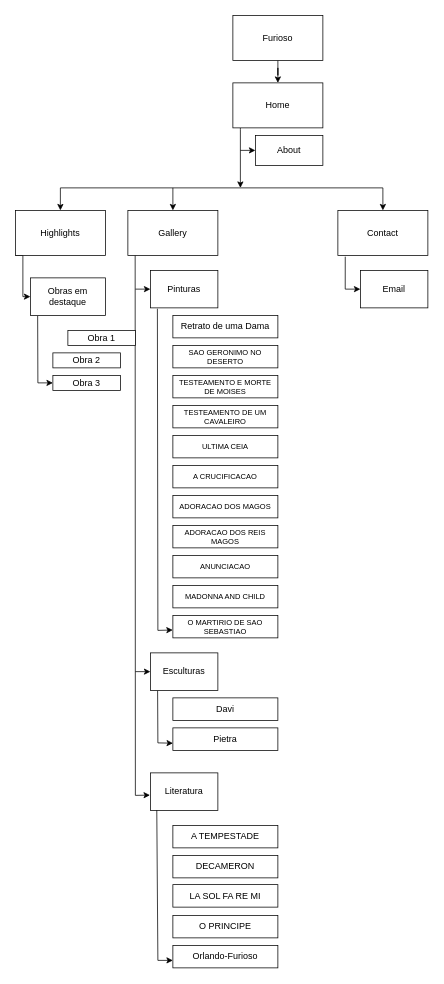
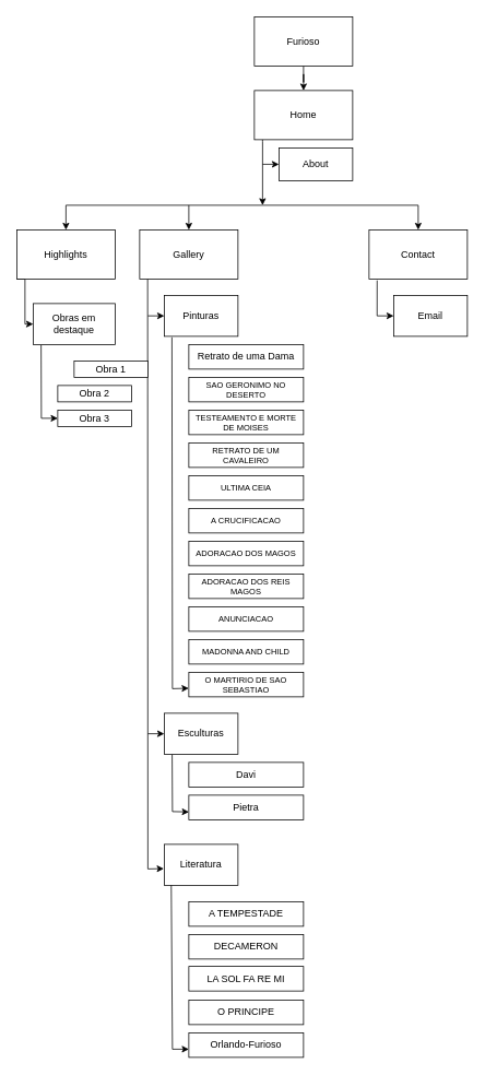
  <mxCell id="0" />
  <mxCell id="1" parent="0" />
  <mxCell id="2" value="" style="edgeStyle=orthogonalEdgeStyle;rounded=0;orthogonalLoop=1;jettySize=auto;html=1;exitX=0;exitY=1;exitDx=0;exitDy=0;entryX=0;entryY=0.5;entryDx=0;entryDy=0;" parent="1" source="3" target="16" edge="1"><mxGeometry relative="1" as="geometry"><mxPoint x="90" y="370" as="targetPoint" /><Array as="points"><mxPoint x="30" y="395" /></Array></mxGeometry></mxCell>
  <mxCell id="3" value="Highlights" style="rounded=0;whiteSpace=wrap;html=1;" parent="1" vertex="1"><mxGeometry x="20" y="280" width="120" height="60" as="geometry" /></mxCell>
  <mxCell id="4" value="Gallery" style="rounded=0;whiteSpace=wrap;html=1;" parent="1" vertex="1"><mxGeometry x="170" y="280" width="120" height="60" as="geometry" /></mxCell>
  <mxCell id="5" value="About" style="rounded=0;whiteSpace=wrap;html=1;" parent="1" vertex="1"><mxGeometry x="340" y="180" width="90" height="40" as="geometry" /></mxCell>
  <mxCell id="6" value="" style="edgeStyle=orthogonalEdgeStyle;rounded=0;orthogonalLoop=1;jettySize=auto;html=1;exitX=0.082;exitY=1.029;exitDx=0;exitDy=0;exitPerimeter=0;entryX=0;entryY=0.5;entryDx=0;entryDy=0;" parent="1" source="7" target="25" edge="1"><mxGeometry relative="1" as="geometry"><mxPoint x="510" y="370" as="targetPoint" /></mxGeometry></mxCell>
  <mxCell id="7" value="Contact" style="rounded=0;whiteSpace=wrap;html=1;" parent="1" vertex="1"><mxGeometry x="450" y="280" width="120" height="60" as="geometry" /></mxCell>
  <mxCell id="8" value="" style="edgeStyle=orthogonalEdgeStyle;rounded=0;orthogonalLoop=1;jettySize=auto;html=1;" parent="1" source="9" target="11" edge="1"><mxGeometry relative="1" as="geometry" /></mxCell>
  <mxCell id="9" value="Furioso" style="rounded=0;whiteSpace=wrap;html=1;" parent="1" vertex="1"><mxGeometry x="310" y="20" width="120" height="60" as="geometry" /></mxCell>
  <mxCell id="10" value="" style="edgeStyle=orthogonalEdgeStyle;rounded=0;orthogonalLoop=1;jettySize=auto;html=1;exitX=0.083;exitY=1;exitDx=0;exitDy=0;exitPerimeter=0;" parent="1" source="11" edge="1"><mxGeometry relative="1" as="geometry"><mxPoint x="320" y="250" as="targetPoint" /><Array as="points"><mxPoint x="320" y="172" /></Array></mxGeometry></mxCell>
  <mxCell id="11" value="Home" style="rounded=0;whiteSpace=wrap;html=1;" parent="1" vertex="1"><mxGeometry x="310" y="110" width="120" height="60" as="geometry" /></mxCell>
  <mxCell id="12" value="" style="endArrow=none;html=1;rounded=0;" parent="1" edge="1"><mxGeometry width="50" height="50" relative="1" as="geometry"><mxPoint x="80" y="250" as="sourcePoint" /><mxPoint x="510" y="250" as="targetPoint" /></mxGeometry></mxCell>
  <mxCell id="13" value="" style="endArrow=classic;html=1;rounded=0;entryX=0.5;entryY=0;entryDx=0;entryDy=0;" parent="1" target="3" edge="1"><mxGeometry width="50" height="50" relative="1" as="geometry"><mxPoint x="80" y="250" as="sourcePoint" /><mxPoint x="430" y="280" as="targetPoint" /></mxGeometry></mxCell>
  <mxCell id="14" value="" style="endArrow=classic;html=1;rounded=0;entryX=0.5;entryY=0;entryDx=0;entryDy=0;" parent="1" target="4" edge="1"><mxGeometry width="50" height="50" relative="1" as="geometry"><mxPoint x="230" y="250" as="sourcePoint" /><mxPoint x="100" y="290" as="targetPoint" /></mxGeometry></mxCell>
  <mxCell id="15" value="" style="endArrow=classic;html=1;rounded=0;entryX=0.5;entryY=0;entryDx=0;entryDy=0;" parent="1" target="7" edge="1"><mxGeometry width="50" height="50" relative="1" as="geometry"><mxPoint x="510" y="250" as="sourcePoint" /><mxPoint x="110" y="300" as="targetPoint" /></mxGeometry></mxCell>
  <mxCell id="16" value="Obras em destaque" style="rounded=0;whiteSpace=wrap;html=1;" vertex="1" parent="1"><mxGeometry x="40" y="370" width="100" height="50" as="geometry" /></mxCell>
  <mxCell id="17" value="" style="endArrow=none;html=1;rounded=0;entryX=0.097;entryY=1.015;entryDx=0;entryDy=0;entryPerimeter=0;" edge="1" parent="1" target="16"><mxGeometry width="50" height="50" relative="1" as="geometry"><mxPoint x="50" y="510" as="sourcePoint" /><mxPoint x="40" y="421" as="targetPoint" /></mxGeometry></mxCell>
  <mxCell id="18" value="" style="endArrow=classic;html=1;rounded=0;entryX=0;entryY=0.5;entryDx=0;entryDy=0;" edge="1" parent="1" target="49"><mxGeometry width="50" height="50" relative="1" as="geometry"><mxPoint x="50" y="510" as="sourcePoint" /><mxPoint x="60" y="490" as="targetPoint" /></mxGeometry></mxCell>
  <mxCell id="19" value="" style="edgeStyle=orthogonalEdgeStyle;rounded=0;orthogonalLoop=1;jettySize=auto;html=1;" edge="1" parent="1" target="20"><mxGeometry relative="1" as="geometry"><mxPoint x="180" y="385" as="sourcePoint" /><mxPoint x="180" y="380" as="targetPoint" /><Array as="points"><mxPoint x="190" y="385" /><mxPoint x="190" y="385" /></Array></mxGeometry></mxCell>
  <mxCell id="20" value="Pinturas" style="rounded=0;whiteSpace=wrap;html=1;" vertex="1" parent="1"><mxGeometry x="200" y="360" width="90" height="50" as="geometry" /></mxCell>
  <mxCell id="21" value="" style="endArrow=none;html=1;rounded=0;entryX=0.081;entryY=1.005;entryDx=0;entryDy=0;entryPerimeter=0;" edge="1" parent="1" target="4"><mxGeometry width="50" height="50" relative="1" as="geometry"><mxPoint x="180" y="1060" as="sourcePoint" /><mxPoint x="50" y="431" as="targetPoint" /></mxGeometry></mxCell>
  <mxCell id="22" value="Esculturas" style="rounded=0;whiteSpace=wrap;html=1;" vertex="1" parent="1"><mxGeometry x="200" y="870" width="90" height="50" as="geometry" /></mxCell>
  <mxCell id="23" value="Literatura" style="rounded=0;whiteSpace=wrap;html=1;" vertex="1" parent="1"><mxGeometry x="200" y="1030" width="90" height="50" as="geometry" /></mxCell>
  <mxCell id="24" value="" style="edgeStyle=orthogonalEdgeStyle;rounded=0;orthogonalLoop=1;jettySize=auto;html=1;entryX=0;entryY=0.5;entryDx=0;entryDy=0;" edge="1" parent="1" target="5"><mxGeometry relative="1" as="geometry"><mxPoint x="320" y="200" as="sourcePoint" /><mxPoint x="210" y="395" as="targetPoint" /><Array as="points"><mxPoint x="340" y="200" /><mxPoint x="340" y="200" /></Array></mxGeometry></mxCell>
  <mxCell id="25" value="Email" style="rounded=0;whiteSpace=wrap;html=1;" vertex="1" parent="1"><mxGeometry x="480" y="360" width="90" height="50" as="geometry" /></mxCell>
  <mxCell id="26" value="" style="endArrow=none;html=1;rounded=0;entryX=0.104;entryY=1.023;entryDx=0;entryDy=0;entryPerimeter=0;" edge="1" parent="1" target="20"><mxGeometry width="50" height="50" relative="1" as="geometry"><mxPoint x="210" y="840" as="sourcePoint" /><mxPoint x="190" y="350" as="targetPoint" /></mxGeometry></mxCell>
  <mxCell id="27" value="Retrato de uma Dama" style="rounded=0;whiteSpace=wrap;html=1;" vertex="1" parent="1"><mxGeometry x="230" y="420" width="140" height="30" as="geometry" /></mxCell>
  <mxCell id="28" value="SAO GERONIMO NO DESERTO" style="rounded=0;whiteSpace=wrap;html=1;fontSize=10;" vertex="1" parent="1"><mxGeometry x="230" y="460" width="140" height="30" as="geometry" /></mxCell>
  <mxCell id="29" value="TESTEAMENTO E MORTE DE MOISES" style="rounded=0;whiteSpace=wrap;html=1;fontSize=10;" vertex="1" parent="1"><mxGeometry x="230" y="500" width="140" height="30" as="geometry" /></mxCell>
- <mxCell id="30" value="TESTEAMENTO DE UM CAVALEIRO" style="rounded=0;whiteSpace=wrap;html=1;fontSize=10;" vertex="1" parent="1"><mxGeometry x="230" y="540" width="140" height="30" as="geometry" /></mxCell>
+ <mxCell id="30" value="RETRATO DE UM CAVALEIRO" style="rounded=0;whiteSpace=wrap;html=1;fontSize=10;" vertex="1" parent="1"><mxGeometry x="230" y="540" width="140" height="30" as="geometry" /></mxCell>
  <mxCell id="31" value="ULTIMA CEIA" style="rounded=0;whiteSpace=wrap;html=1;fontSize=10;" vertex="1" parent="1"><mxGeometry x="230" y="580" width="140" height="30" as="geometry" /></mxCell>
  <mxCell id="32" value="A CRUCIFICACAO" style="rounded=0;whiteSpace=wrap;html=1;fontSize=10;" vertex="1" parent="1"><mxGeometry x="230" y="620" width="140" height="30" as="geometry" /></mxCell>
  <mxCell id="33" value="ADORACAO DOS MAGOS" style="rounded=0;whiteSpace=wrap;html=1;fontSize=10;" vertex="1" parent="1"><mxGeometry x="230" y="660" width="140" height="30" as="geometry" /></mxCell>
  <mxCell id="34" value="ADORACAO DOS REIS MAGOS" style="rounded=0;whiteSpace=wrap;html=1;fontSize=10;" vertex="1" parent="1"><mxGeometry x="230" y="700" width="140" height="30" as="geometry" /></mxCell>
  <mxCell id="35" value="ANUNCIACAO" style="rounded=0;whiteSpace=wrap;html=1;fontSize=10;" vertex="1" parent="1"><mxGeometry x="230" y="740" width="140" height="30" as="geometry" /></mxCell>
  <mxCell id="36" value="MADONNA AND CHILD" style="rounded=0;whiteSpace=wrap;html=1;fontSize=10;" vertex="1" parent="1"><mxGeometry x="230" y="780" width="140" height="30" as="geometry" /></mxCell>
  <mxCell id="37" value="O MARTIRIO DE SAO SEBASTIAO" style="rounded=0;whiteSpace=wrap;html=1;fontSize=10;" vertex="1" parent="1"><mxGeometry x="230" y="820" width="140" height="30" as="geometry" /></mxCell>
  <mxCell id="38" value="Davi" style="rounded=0;whiteSpace=wrap;html=1;" vertex="1" parent="1"><mxGeometry x="230" y="930" width="140" height="30" as="geometry" /></mxCell>
  <mxCell id="39" value="" style="endArrow=none;html=1;rounded=0;entryX=0.107;entryY=1.011;entryDx=0;entryDy=0;entryPerimeter=0;" edge="1" parent="1" target="22"><mxGeometry width="50" height="50" relative="1" as="geometry"><mxPoint x="210" y="990" as="sourcePoint" /><mxPoint x="219" y="421" as="targetPoint" /></mxGeometry></mxCell>
  <mxCell id="40" value="Pietra" style="rounded=0;whiteSpace=wrap;html=1;" vertex="1" parent="1"><mxGeometry x="230" y="970" width="140" height="30" as="geometry" /></mxCell>
  <mxCell id="41" value="A TEMPESTADE" style="rounded=0;whiteSpace=wrap;html=1;" vertex="1" parent="1"><mxGeometry x="230" y="1100" width="140" height="30" as="geometry" /></mxCell>
  <mxCell id="42" value="DECAMERON" style="rounded=0;whiteSpace=wrap;html=1;" vertex="1" parent="1"><mxGeometry x="230" y="1140" width="140" height="30" as="geometry" /></mxCell>
  <mxCell id="43" value="LA SOL FA RE MI" style="rounded=0;whiteSpace=wrap;html=1;" vertex="1" parent="1"><mxGeometry x="230" y="1179" width="140" height="30" as="geometry" /></mxCell>
  <mxCell id="44" value="O PRINCIPE" style="rounded=0;whiteSpace=wrap;html=1;" vertex="1" parent="1"><mxGeometry x="230" y="1220" width="140" height="30" as="geometry" /></mxCell>
  <mxCell id="45" value="Orlando-Furioso" style="rounded=0;whiteSpace=wrap;html=1;" vertex="1" parent="1"><mxGeometry x="230" y="1260" width="140" height="30" as="geometry" /></mxCell>
  <mxCell id="46" value="" style="endArrow=none;html=1;rounded=0;exitX=0.095;exitY=0.998;exitDx=0;exitDy=0;exitPerimeter=0;" edge="1" parent="1" source="23"><mxGeometry width="50" height="50" relative="1" as="geometry"><mxPoint x="220" y="1000" as="sourcePoint" /><mxPoint x="210" y="1280" as="targetPoint" /></mxGeometry></mxCell>
  <mxCell id="47" value="Obra 1" style="rounded=0;whiteSpace=wrap;html=1;" vertex="1" parent="1"><mxGeometry x="90" y="440" width="90" height="20" as="geometry" /></mxCell>
  <mxCell id="48" value="Obra 2" style="rounded=0;whiteSpace=wrap;html=1;" vertex="1" parent="1"><mxGeometry x="70" y="470" width="90" height="20" as="geometry" /></mxCell>
  <mxCell id="49" value="Obra 3" style="rounded=0;whiteSpace=wrap;html=1;" vertex="1" parent="1"><mxGeometry x="70" y="500" width="90" height="20" as="geometry" /></mxCell>
  <mxCell id="50" value="" style="endArrow=classic;html=1;rounded=0;entryX=-0.001;entryY=0.651;entryDx=0;entryDy=0;entryPerimeter=0;" edge="1" parent="1" target="37"><mxGeometry width="50" height="50" relative="1" as="geometry"><mxPoint x="210" y="840" as="sourcePoint" /><mxPoint x="160" y="800" as="targetPoint" /></mxGeometry></mxCell>
  <mxCell id="51" value="" style="endArrow=classic;html=1;rounded=0;entryX=0.001;entryY=0.682;entryDx=0;entryDy=0;entryPerimeter=0;" edge="1" parent="1" target="40"><mxGeometry width="50" height="50" relative="1" as="geometry"><mxPoint x="210" y="990" as="sourcePoint" /><mxPoint x="220" y="990" as="targetPoint" /></mxGeometry></mxCell>
  <mxCell id="52" value="" style="endArrow=classic;html=1;rounded=0;" edge="1" parent="1"><mxGeometry width="50" height="50" relative="1" as="geometry"><mxPoint x="210" y="1280" as="sourcePoint" /><mxPoint x="230" y="1280" as="targetPoint" /></mxGeometry></mxCell>
  <mxCell id="53" value="" style="endArrow=classic;html=1;rounded=0;entryX=-0.006;entryY=0.593;entryDx=0;entryDy=0;entryPerimeter=0;" edge="1" parent="1" target="23"><mxGeometry width="50" height="50" relative="1" as="geometry"><mxPoint x="180" y="1060" as="sourcePoint" /><mxPoint x="250" y="1010" as="targetPoint" /></mxGeometry></mxCell>
  <mxCell id="54" value="" style="endArrow=classic;html=1;rounded=0;entryX=0;entryY=0.5;entryDx=0;entryDy=0;" edge="1" parent="1" target="22"><mxGeometry width="50" height="50" relative="1" as="geometry"><mxPoint x="180" y="895" as="sourcePoint" /><mxPoint x="209" y="1070" as="targetPoint" /></mxGeometry></mxCell>
